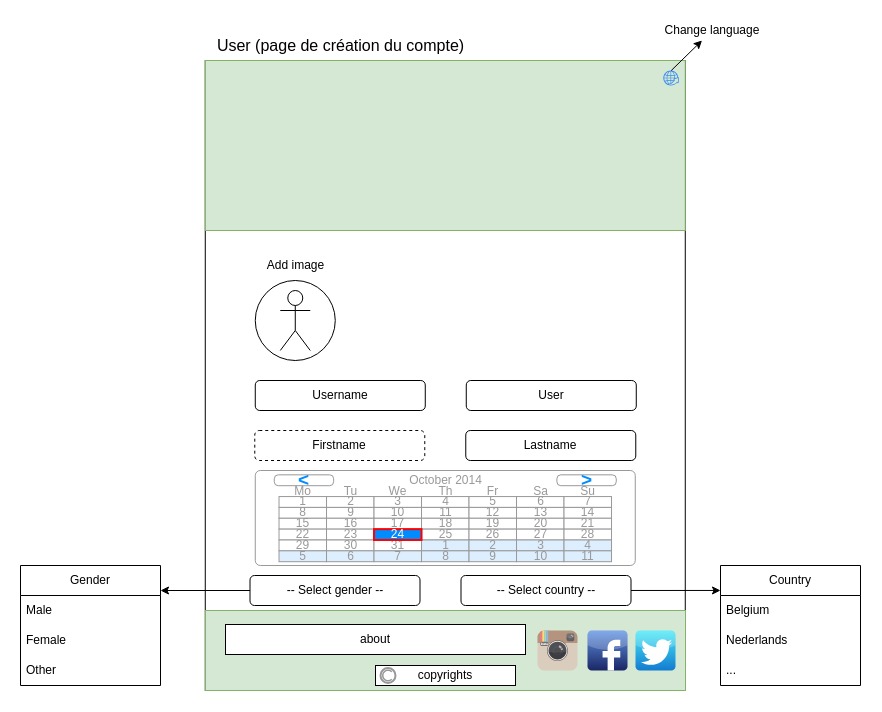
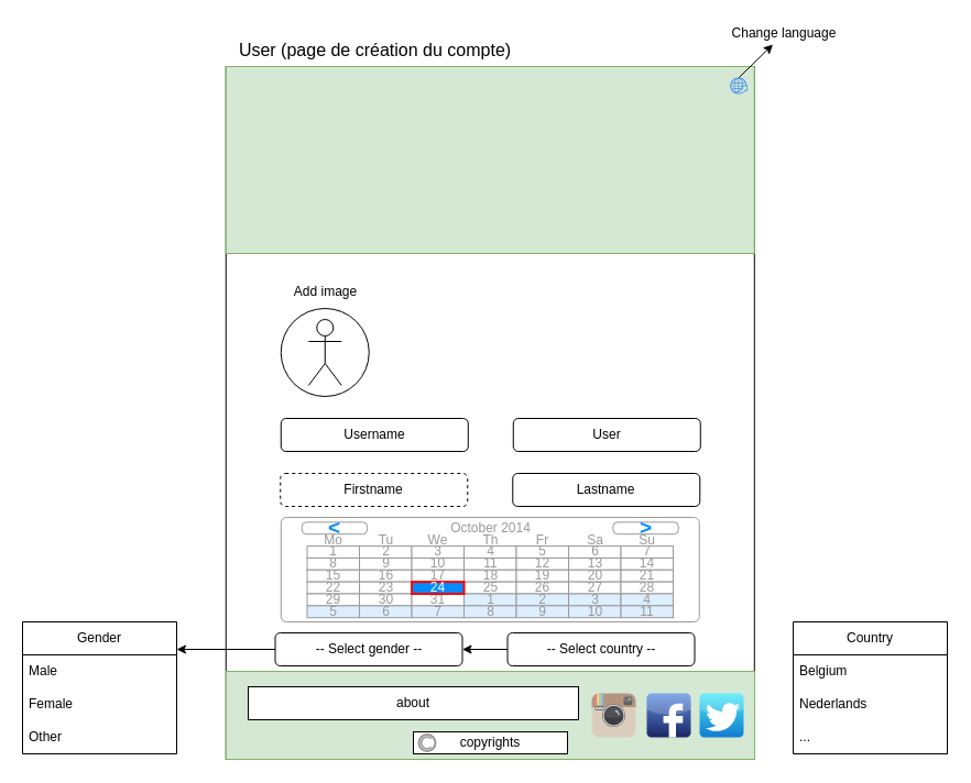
  <mxCell id="0" />
  <mxCell id="1" parent="0" />
  <mxCell id="2" value="" style="whiteSpace=wrap;html=1;" vertex="1" parent="1"><mxGeometry x="204.77" y="60" width="480" height="630" as="geometry" /></mxCell>
  <mxCell id="3" value="" style="rounded=0;whiteSpace=wrap;html=1;fillColor=#d5e8d4;strokeColor=#82b366;" vertex="1" parent="1"><mxGeometry x="204.77" y="60" width="480" height="170" as="geometry" /></mxCell>
  <mxCell id="4" value="" style="ellipse;whiteSpace=wrap;html=1;aspect=fixed;" vertex="1" parent="1"><mxGeometry x="254.77" y="280" width="80" height="80" as="geometry" /></mxCell>
  <mxCell id="5" value="" style="shape=umlActor;verticalLabelPosition=bottom;verticalAlign=top;html=1;outlineConnect=0;" vertex="1" parent="1"><mxGeometry x="279.77" y="290" width="30" height="60" as="geometry" /></mxCell>
  <mxCell id="6" value="&lt;font style=&quot;font-size: 16px;&quot;&gt;User (page de création du compte)&lt;/font&gt;" style="text;html=1;align=center;verticalAlign=middle;resizable=0;points=[];autosize=1;strokeColor=none;fillColor=none;" vertex="1" parent="1"><mxGeometry x="204.77" y="30" width="270" height="30" as="geometry" /></mxCell>
  <mxCell id="7" value="Add image" style="text;html=1;align=center;verticalAlign=middle;resizable=0;points=[];autosize=1;strokeColor=none;fillColor=none;" vertex="1" parent="1"><mxGeometry x="254.77" y="250" width="80" height="30" as="geometry" /></mxCell>
  <mxCell id="8" value="Username" style="rounded=1;whiteSpace=wrap;html=1;" vertex="1" parent="1"><mxGeometry x="254.77" y="380" width="170" height="30" as="geometry" /></mxCell>
  <mxCell id="9" value="User" style="rounded=1;whiteSpace=wrap;html=1;" vertex="1" parent="1"><mxGeometry x="465.77" y="380" width="170" height="30" as="geometry" /></mxCell>
  <mxCell id="10" value="-- Select gender --" style="rounded=1;whiteSpace=wrap;html=1;" vertex="1" parent="1"><mxGeometry x="249.5" y="575" width="170" height="30" as="geometry" /></mxCell>
  <mxCell id="11" value="-- Select country --" style="rounded=1;whiteSpace=wrap;html=1;" vertex="1" parent="1"><mxGeometry x="460.5" y="575" width="170" height="30" as="geometry" /></mxCell>
  <mxCell id="12" value="Gender" style="swimlane;fontStyle=0;childLayout=stackLayout;horizontal=1;startSize=30;horizontalStack=0;resizeParent=1;resizeParentMax=0;resizeLast=0;collapsible=1;marginBottom=0;whiteSpace=wrap;html=1;" vertex="1" parent="1"><mxGeometry x="20" y="565" width="140" height="120" as="geometry" /></mxCell>
  <mxCell id="13" value="Male" style="text;strokeColor=none;fillColor=none;align=left;verticalAlign=middle;spacingLeft=4;spacingRight=4;overflow=hidden;points=[[0,0.5],[1,0.5]];portConstraint=eastwest;rotatable=0;whiteSpace=wrap;html=1;" vertex="1" parent="12"><mxGeometry y="30" width="140" height="30" as="geometry" /></mxCell>
  <mxCell id="14" value="Female" style="text;strokeColor=none;fillColor=none;align=left;verticalAlign=middle;spacingLeft=4;spacingRight=4;overflow=hidden;points=[[0,0.5],[1,0.5]];portConstraint=eastwest;rotatable=0;whiteSpace=wrap;html=1;" vertex="1" parent="12"><mxGeometry y="60" width="140" height="30" as="geometry" /></mxCell>
  <mxCell id="15" value="Other" style="text;strokeColor=none;fillColor=none;align=left;verticalAlign=middle;spacingLeft=4;spacingRight=4;overflow=hidden;points=[[0,0.5],[1,0.5]];portConstraint=eastwest;rotatable=0;whiteSpace=wrap;html=1;" vertex="1" parent="12"><mxGeometry y="90" width="140" height="30" as="geometry" /></mxCell>
  <mxCell id="16" style="edgeStyle=none;html=1;" edge="1" parent="1" source="10"><mxGeometry relative="1" as="geometry"><mxPoint x="160" y="590" as="targetPoint" /></mxGeometry></mxCell>
  <mxCell id="17" value="Country" style="swimlane;fontStyle=0;childLayout=stackLayout;horizontal=1;startSize=30;horizontalStack=0;resizeParent=1;resizeParentMax=0;resizeLast=0;collapsible=1;marginBottom=0;whiteSpace=wrap;html=1;" vertex="1" parent="1"><mxGeometry x="720" y="565" width="140" height="120" as="geometry" /></mxCell>
  <mxCell id="18" value="Belgium" style="text;strokeColor=none;fillColor=none;align=left;verticalAlign=middle;spacingLeft=4;spacingRight=4;overflow=hidden;points=[[0,0.5],[1,0.5]];portConstraint=eastwest;rotatable=0;whiteSpace=wrap;html=1;" vertex="1" parent="17"><mxGeometry y="30" width="140" height="30" as="geometry" /></mxCell>
  <mxCell id="19" value="Nederlands" style="text;strokeColor=none;fillColor=none;align=left;verticalAlign=middle;spacingLeft=4;spacingRight=4;overflow=hidden;points=[[0,0.5],[1,0.5]];portConstraint=eastwest;rotatable=0;whiteSpace=wrap;html=1;" vertex="1" parent="17"><mxGeometry y="60" width="140" height="30" as="geometry" /></mxCell>
  <mxCell id="20" value="..." style="text;strokeColor=none;fillColor=none;align=left;verticalAlign=middle;spacingLeft=4;spacingRight=4;overflow=hidden;points=[[0,0.5],[1,0.5]];portConstraint=eastwest;rotatable=0;whiteSpace=wrap;html=1;" vertex="1" parent="17"><mxGeometry y="90" width="140" height="30" as="geometry" /></mxCell>
- <mxCell id="21" style="edgeStyle=none;html=1;entryX=0;entryY=0.208;entryDx=0;entryDy=0;entryPerimeter=0;" edge="1" parent="1" source="11" target="17"><mxGeometry relative="1" as="geometry" /></mxCell>
+ <mxCell id="21" style="edgeStyle=none;html=1;" edge="1" parent="1" source="11" target="10"><mxGeometry relative="1" as="geometry" /></mxCell>
  <mxCell id="22" value="Firstname" style="rounded=1;whiteSpace=wrap;html=1;dashed=1;" vertex="1" parent="1"><mxGeometry x="254.27" y="430" width="170" height="30" as="geometry" /></mxCell>
  <mxCell id="23" value="&lt;span style=&quot;color: rgb(0, 0, 0);&quot;&gt;Lastname&lt;/span&gt;" style="rounded=1;whiteSpace=wrap;html=1;" vertex="1" parent="1"><mxGeometry x="465.27" y="430" width="170" height="30" as="geometry" /></mxCell>
  <mxCell id="24" value="" style="strokeWidth=1;shadow=0;dashed=0;align=center;html=1;shape=mxgraph.mockup.forms.rrect;rSize=5;strokeColor=#999999;fillColor=#ffffff;" vertex="1" parent="1"><mxGeometry x="254.77" y="470" width="380" height="95" as="geometry" /></mxCell>
  <mxCell id="25" value="October 2014" style="strokeWidth=1;shadow=0;dashed=0;align=center;html=1;shape=mxgraph.mockup.forms.anchor;fontColor=#999999;" vertex="1" parent="24"><mxGeometry x="71.25" y="4.343" width="237.5" height="10.857" as="geometry" /></mxCell>
  <mxCell id="26" value="&lt;" style="strokeWidth=1;shadow=0;dashed=0;align=center;html=1;shape=mxgraph.mockup.forms.rrect;rSize=4;strokeColor=#999999;fontColor=#008cff;fontSize=19;fontStyle=1;" vertex="1" parent="24"><mxGeometry x="19" y="4.343" width="59.375" height="10.857" as="geometry" /></mxCell>
  <mxCell id="27" value="&gt;" style="strokeWidth=1;shadow=0;dashed=0;align=center;html=1;shape=mxgraph.mockup.forms.rrect;rSize=4;strokeColor=#999999;fontColor=#008cff;fontSize=19;fontStyle=1;" vertex="1" parent="24"><mxGeometry x="301.625" y="4.343" width="59.375" height="10.857" as="geometry" /></mxCell>
  <mxCell id="28" value="Mo" style="strokeWidth=1;shadow=0;dashed=0;align=center;html=1;shape=mxgraph.mockup.forms.anchor;fontColor=#999999;" vertex="1" parent="24"><mxGeometry x="23.75" y="15.2" width="47.5" height="10.857" as="geometry" /></mxCell>
  <mxCell id="29" value="Tu" style="strokeWidth=1;shadow=0;dashed=0;align=center;html=1;shape=mxgraph.mockup.forms.anchor;fontColor=#999999;" vertex="1" parent="24"><mxGeometry x="71.25" y="15.2" width="47.5" height="10.857" as="geometry" /></mxCell>
  <mxCell id="30" value="We" style="strokeWidth=1;shadow=0;dashed=0;align=center;html=1;shape=mxgraph.mockup.forms.anchor;fontColor=#999999;" vertex="1" parent="24"><mxGeometry x="118.75" y="15.2" width="47.5" height="10.857" as="geometry" /></mxCell>
  <mxCell id="31" value="Th" style="strokeWidth=1;shadow=0;dashed=0;align=center;html=1;shape=mxgraph.mockup.forms.anchor;fontColor=#999999;" vertex="1" parent="24"><mxGeometry x="166.25" y="15.2" width="47.5" height="10.857" as="geometry" /></mxCell>
  <mxCell id="32" value="Fr" style="strokeWidth=1;shadow=0;dashed=0;align=center;html=1;shape=mxgraph.mockup.forms.anchor;fontColor=#999999;" vertex="1" parent="24"><mxGeometry x="213.75" y="15.2" width="47.5" height="10.857" as="geometry" /></mxCell>
  <mxCell id="33" value="Sa" style="strokeWidth=1;shadow=0;dashed=0;align=center;html=1;shape=mxgraph.mockup.forms.anchor;fontColor=#999999;" vertex="1" parent="24"><mxGeometry x="261.25" y="15.2" width="47.5" height="10.857" as="geometry" /></mxCell>
  <mxCell id="34" value="Su" style="strokeWidth=1;shadow=0;dashed=0;align=center;html=1;shape=mxgraph.mockup.forms.anchor;fontColor=#999999;" vertex="1" parent="24"><mxGeometry x="308.75" y="15.2" width="47.5" height="10.857" as="geometry" /></mxCell>
  <mxCell id="35" value="1" style="strokeWidth=1;shadow=0;dashed=0;align=center;html=1;shape=mxgraph.mockup.forms.rrect;rSize=0;strokeColor=#999999;fontColor=#999999;" vertex="1" parent="24"><mxGeometry x="23.75" y="26.057" width="47.5" height="10.857" as="geometry" /></mxCell>
  <mxCell id="36" value="2" style="strokeWidth=1;shadow=0;dashed=0;align=center;html=1;shape=mxgraph.mockup.forms.rrect;rSize=0;strokeColor=#999999;fontColor=#999999;" vertex="1" parent="24"><mxGeometry x="71.25" y="26.057" width="47.5" height="10.857" as="geometry" /></mxCell>
  <mxCell id="37" value="3" style="strokeWidth=1;shadow=0;dashed=0;align=center;html=1;shape=mxgraph.mockup.forms.rrect;rSize=0;strokeColor=#999999;fontColor=#999999;" vertex="1" parent="24"><mxGeometry x="118.75" y="26.057" width="47.5" height="10.857" as="geometry" /></mxCell>
  <mxCell id="38" value="4" style="strokeWidth=1;shadow=0;dashed=0;align=center;html=1;shape=mxgraph.mockup.forms.rrect;rSize=0;strokeColor=#999999;fontColor=#999999;" vertex="1" parent="24"><mxGeometry x="166.25" y="26.057" width="47.5" height="10.857" as="geometry" /></mxCell>
  <mxCell id="39" value="5" style="strokeWidth=1;shadow=0;dashed=0;align=center;html=1;shape=mxgraph.mockup.forms.rrect;rSize=0;strokeColor=#999999;fontColor=#999999;" vertex="1" parent="24"><mxGeometry x="213.75" y="26.057" width="47.5" height="10.857" as="geometry" /></mxCell>
  <mxCell id="40" value="6" style="strokeWidth=1;shadow=0;dashed=0;align=center;html=1;shape=mxgraph.mockup.forms.rrect;rSize=0;strokeColor=#999999;fontColor=#999999;" vertex="1" parent="24"><mxGeometry x="261.25" y="26.057" width="47.5" height="10.857" as="geometry" /></mxCell>
  <mxCell id="41" value="7" style="strokeWidth=1;shadow=0;dashed=0;align=center;html=1;shape=mxgraph.mockup.forms.rrect;rSize=0;strokeColor=#999999;fontColor=#999999;" vertex="1" parent="24"><mxGeometry x="308.75" y="26.057" width="47.5" height="10.857" as="geometry" /></mxCell>
  <mxCell id="42" value="8" style="strokeWidth=1;shadow=0;dashed=0;align=center;html=1;shape=mxgraph.mockup.forms.rrect;rSize=0;strokeColor=#999999;fontColor=#999999;" vertex="1" parent="24"><mxGeometry x="23.75" y="36.914" width="47.5" height="10.857" as="geometry" /></mxCell>
  <mxCell id="43" value="9" style="strokeWidth=1;shadow=0;dashed=0;align=center;html=1;shape=mxgraph.mockup.forms.rrect;rSize=0;strokeColor=#999999;fontColor=#999999;" vertex="1" parent="24"><mxGeometry x="71.25" y="36.914" width="47.5" height="10.857" as="geometry" /></mxCell>
  <mxCell id="44" value="10" style="strokeWidth=1;shadow=0;dashed=0;align=center;html=1;shape=mxgraph.mockup.forms.rrect;rSize=0;strokeColor=#999999;fontColor=#999999;" vertex="1" parent="24"><mxGeometry x="118.75" y="36.914" width="47.5" height="10.857" as="geometry" /></mxCell>
  <mxCell id="45" value="11" style="strokeWidth=1;shadow=0;dashed=0;align=center;html=1;shape=mxgraph.mockup.forms.rrect;rSize=0;strokeColor=#999999;fontColor=#999999;" vertex="1" parent="24"><mxGeometry x="166.25" y="36.914" width="47.5" height="10.857" as="geometry" /></mxCell>
  <mxCell id="46" value="12" style="strokeWidth=1;shadow=0;dashed=0;align=center;html=1;shape=mxgraph.mockup.forms.rrect;rSize=0;strokeColor=#999999;fontColor=#999999;" vertex="1" parent="24"><mxGeometry x="213.75" y="36.914" width="47.5" height="10.857" as="geometry" /></mxCell>
  <mxCell id="47" value="13" style="strokeWidth=1;shadow=0;dashed=0;align=center;html=1;shape=mxgraph.mockup.forms.rrect;rSize=0;strokeColor=#999999;fontColor=#999999;" vertex="1" parent="24"><mxGeometry x="261.25" y="36.914" width="47.5" height="10.857" as="geometry" /></mxCell>
  <mxCell id="48" value="14" style="strokeWidth=1;shadow=0;dashed=0;align=center;html=1;shape=mxgraph.mockup.forms.rrect;rSize=0;strokeColor=#999999;fontColor=#999999;" vertex="1" parent="24"><mxGeometry x="308.75" y="36.914" width="47.5" height="10.857" as="geometry" /></mxCell>
  <mxCell id="49" value="15" style="strokeWidth=1;shadow=0;dashed=0;align=center;html=1;shape=mxgraph.mockup.forms.rrect;rSize=0;strokeColor=#999999;fontColor=#999999;" vertex="1" parent="24"><mxGeometry x="23.75" y="47.771" width="47.5" height="10.857" as="geometry" /></mxCell>
  <mxCell id="50" value="16" style="strokeWidth=1;shadow=0;dashed=0;align=center;html=1;shape=mxgraph.mockup.forms.rrect;rSize=0;strokeColor=#999999;fontColor=#999999;" vertex="1" parent="24"><mxGeometry x="71.25" y="47.771" width="47.5" height="10.857" as="geometry" /></mxCell>
  <mxCell id="51" value="17" style="strokeWidth=1;shadow=0;dashed=0;align=center;html=1;shape=mxgraph.mockup.forms.rrect;rSize=0;strokeColor=#999999;fontColor=#999999;" vertex="1" parent="24"><mxGeometry x="118.75" y="47.771" width="47.5" height="10.857" as="geometry" /></mxCell>
  <mxCell id="52" value="18" style="strokeWidth=1;shadow=0;dashed=0;align=center;html=1;shape=mxgraph.mockup.forms.rrect;rSize=0;strokeColor=#999999;fontColor=#999999;" vertex="1" parent="24"><mxGeometry x="166.25" y="47.771" width="47.5" height="10.857" as="geometry" /></mxCell>
  <mxCell id="53" value="19" style="strokeWidth=1;shadow=0;dashed=0;align=center;html=1;shape=mxgraph.mockup.forms.rrect;rSize=0;strokeColor=#999999;fontColor=#999999;" vertex="1" parent="24"><mxGeometry x="213.75" y="47.771" width="47.5" height="10.857" as="geometry" /></mxCell>
  <mxCell id="54" value="20" style="strokeWidth=1;shadow=0;dashed=0;align=center;html=1;shape=mxgraph.mockup.forms.rrect;rSize=0;strokeColor=#999999;fontColor=#999999;" vertex="1" parent="24"><mxGeometry x="261.25" y="47.771" width="47.5" height="10.857" as="geometry" /></mxCell>
  <mxCell id="55" value="21" style="strokeWidth=1;shadow=0;dashed=0;align=center;html=1;shape=mxgraph.mockup.forms.rrect;rSize=0;strokeColor=#999999;fontColor=#999999;" vertex="1" parent="24"><mxGeometry x="308.75" y="47.771" width="47.5" height="10.857" as="geometry" /></mxCell>
  <mxCell id="56" value="22" style="strokeWidth=1;shadow=0;dashed=0;align=center;html=1;shape=mxgraph.mockup.forms.rrect;rSize=0;strokeColor=#999999;fontColor=#999999;" vertex="1" parent="24"><mxGeometry x="23.75" y="58.629" width="47.5" height="10.857" as="geometry" /></mxCell>
  <mxCell id="57" value="23" style="strokeWidth=1;shadow=0;dashed=0;align=center;html=1;shape=mxgraph.mockup.forms.rrect;rSize=0;strokeColor=#999999;fontColor=#999999;" vertex="1" parent="24"><mxGeometry x="71.25" y="58.629" width="47.5" height="10.857" as="geometry" /></mxCell>
  <mxCell id="58" value="25" style="strokeWidth=1;shadow=0;dashed=0;align=center;html=1;shape=mxgraph.mockup.forms.rrect;rSize=0;strokeColor=#999999;fontColor=#999999;" vertex="1" parent="24"><mxGeometry x="166.25" y="58.629" width="47.5" height="10.857" as="geometry" /></mxCell>
  <mxCell id="59" value="26" style="strokeWidth=1;shadow=0;dashed=0;align=center;html=1;shape=mxgraph.mockup.forms.rrect;rSize=0;strokeColor=#999999;fontColor=#999999;" vertex="1" parent="24"><mxGeometry x="213.75" y="58.629" width="47.5" height="10.857" as="geometry" /></mxCell>
  <mxCell id="60" value="27" style="strokeWidth=1;shadow=0;dashed=0;align=center;html=1;shape=mxgraph.mockup.forms.rrect;rSize=0;strokeColor=#999999;fontColor=#999999;" vertex="1" parent="24"><mxGeometry x="261.25" y="58.629" width="47.5" height="10.857" as="geometry" /></mxCell>
  <mxCell id="61" value="28" style="strokeWidth=1;shadow=0;dashed=0;align=center;html=1;shape=mxgraph.mockup.forms.rrect;rSize=0;strokeColor=#999999;fontColor=#999999;" vertex="1" parent="24"><mxGeometry x="308.75" y="58.629" width="47.5" height="10.857" as="geometry" /></mxCell>
  <mxCell id="62" value="29" style="strokeWidth=1;shadow=0;dashed=0;align=center;html=1;shape=mxgraph.mockup.forms.rrect;rSize=0;strokeColor=#999999;fontColor=#999999;" vertex="1" parent="24"><mxGeometry x="23.75" y="69.486" width="47.5" height="10.857" as="geometry" /></mxCell>
  <mxCell id="63" value="30" style="strokeWidth=1;shadow=0;dashed=0;align=center;html=1;shape=mxgraph.mockup.forms.rrect;rSize=0;strokeColor=#999999;fontColor=#999999;" vertex="1" parent="24"><mxGeometry x="71.25" y="69.486" width="47.5" height="10.857" as="geometry" /></mxCell>
  <mxCell id="64" value="31" style="strokeWidth=1;shadow=0;dashed=0;align=center;html=1;shape=mxgraph.mockup.forms.rrect;rSize=0;strokeColor=#999999;fontColor=#999999;" vertex="1" parent="24"><mxGeometry x="118.75" y="69.486" width="47.5" height="10.857" as="geometry" /></mxCell>
  <mxCell id="65" value="1" style="strokeWidth=1;shadow=0;dashed=0;align=center;html=1;shape=mxgraph.mockup.forms.rrect;rSize=0;strokeColor=#999999;fontColor=#999999;fillColor=#ddeeff;" vertex="1" parent="24"><mxGeometry x="166.25" y="69.486" width="47.5" height="10.857" as="geometry" /></mxCell>
  <mxCell id="66" value="2" style="strokeWidth=1;shadow=0;dashed=0;align=center;html=1;shape=mxgraph.mockup.forms.rrect;rSize=0;strokeColor=#999999;fontColor=#999999;fillColor=#ddeeff;" vertex="1" parent="24"><mxGeometry x="213.75" y="69.486" width="47.5" height="10.857" as="geometry" /></mxCell>
  <mxCell id="67" value="3" style="strokeWidth=1;shadow=0;dashed=0;align=center;html=1;shape=mxgraph.mockup.forms.rrect;rSize=0;strokeColor=#999999;fontColor=#999999;fillColor=#ddeeff;" vertex="1" parent="24"><mxGeometry x="261.25" y="69.486" width="47.5" height="10.857" as="geometry" /></mxCell>
  <mxCell id="68" value="4" style="strokeWidth=1;shadow=0;dashed=0;align=center;html=1;shape=mxgraph.mockup.forms.rrect;rSize=0;strokeColor=#999999;fontColor=#999999;fillColor=#ddeeff;" vertex="1" parent="24"><mxGeometry x="308.75" y="69.486" width="47.5" height="10.857" as="geometry" /></mxCell>
  <mxCell id="69" value="5" style="strokeWidth=1;shadow=0;dashed=0;align=center;html=1;shape=mxgraph.mockup.forms.rrect;rSize=0;strokeColor=#999999;fontColor=#999999;fillColor=#ddeeff;" vertex="1" parent="24"><mxGeometry x="23.75" y="80.343" width="47.5" height="10.857" as="geometry" /></mxCell>
  <mxCell id="70" value="6" style="strokeWidth=1;shadow=0;dashed=0;align=center;html=1;shape=mxgraph.mockup.forms.rrect;rSize=0;strokeColor=#999999;fontColor=#999999;fillColor=#ddeeff;" vertex="1" parent="24"><mxGeometry x="71.25" y="80.343" width="47.5" height="10.857" as="geometry" /></mxCell>
  <mxCell id="71" value="7" style="strokeWidth=1;shadow=0;dashed=0;align=center;html=1;shape=mxgraph.mockup.forms.rrect;rSize=0;strokeColor=#999999;fontColor=#999999;fillColor=#ddeeff;" vertex="1" parent="24"><mxGeometry x="118.75" y="80.343" width="47.5" height="10.857" as="geometry" /></mxCell>
  <mxCell id="72" value="8" style="strokeWidth=1;shadow=0;dashed=0;align=center;html=1;shape=mxgraph.mockup.forms.rrect;rSize=0;strokeColor=#999999;fontColor=#999999;fillColor=#ddeeff;" vertex="1" parent="24"><mxGeometry x="166.25" y="80.343" width="47.5" height="10.857" as="geometry" /></mxCell>
  <mxCell id="73" value="9" style="strokeWidth=1;shadow=0;dashed=0;align=center;html=1;shape=mxgraph.mockup.forms.rrect;rSize=0;strokeColor=#999999;fontColor=#999999;fillColor=#ddeeff;" vertex="1" parent="24"><mxGeometry x="213.75" y="80.343" width="47.5" height="10.857" as="geometry" /></mxCell>
  <mxCell id="74" value="10" style="strokeWidth=1;shadow=0;dashed=0;align=center;html=1;shape=mxgraph.mockup.forms.rrect;rSize=0;strokeColor=#999999;fontColor=#999999;fillColor=#ddeeff;" vertex="1" parent="24"><mxGeometry x="261.25" y="80.343" width="47.5" height="10.857" as="geometry" /></mxCell>
  <mxCell id="75" value="11" style="strokeWidth=1;shadow=0;dashed=0;align=center;html=1;shape=mxgraph.mockup.forms.rrect;rSize=0;strokeColor=#999999;fontColor=#999999;fillColor=#ddeeff;" vertex="1" parent="24"><mxGeometry x="308.75" y="80.343" width="47.5" height="10.857" as="geometry" /></mxCell>
  <mxCell id="76" value="24" style="strokeWidth=1;shadow=0;dashed=0;align=center;html=1;shape=mxgraph.mockup.forms.rrect;rSize=0;strokeColor=#ff0000;fontColor=#ffffff;strokeWidth=2;fillColor=#008cff;" vertex="1" parent="24"><mxGeometry x="118.75" y="58.629" width="47.5" height="10.857" as="geometry" /></mxCell>
  <mxCell id="77" value="" style="sketch=0;html=1;aspect=fixed;strokeColor=none;shadow=0;fillColor=#3B8DF1;verticalAlign=top;labelPosition=center;verticalLabelPosition=bottom;shape=mxgraph.gcp2.globe_world" vertex="1" parent="1"><mxGeometry x="662.77" y="70" width="15.79" height="15" as="geometry" /></mxCell>
  <mxCell id="78" value="" style="endArrow=classic;html=1;" edge="1" parent="1" target="79"><mxGeometry width="50" height="50" relative="1" as="geometry"><mxPoint x="670.77" y="70" as="sourcePoint" /><mxPoint x="720.77" as="targetPoint" y="20" /></mxGeometry></mxCell>
  <mxCell id="79" value="Change language" style="text;html=1;align=center;verticalAlign=middle;whiteSpace=wrap;rounded=0;" vertex="1" parent="1"><mxGeometry x="662.77" width="98" height="20" as="geometry" y="20" /></mxCell>
  <mxCell id="80" value="" style="rounded=0;whiteSpace=wrap;html=1;fillColor=#d5e8d4;strokeColor=#82b366;" vertex="1" parent="1"><mxGeometry x="205" y="610" width="480" height="80" as="geometry" /></mxCell>
  <mxCell id="81" value="copyrights" style="rounded=0;whiteSpace=wrap;html=1;" vertex="1" parent="1"><mxGeometry x="375" y="665" width="140" height="20" as="geometry" /></mxCell>
  <mxCell id="82" value="about" style="rounded=0;whiteSpace=wrap;html=1;" vertex="1" parent="1"><mxGeometry x="225" y="624" width="300" height="30" as="geometry" /></mxCell>
  <mxCell id="83" value="" style="dashed=0;outlineConnect=0;html=1;align=center;labelPosition=center;verticalLabelPosition=bottom;verticalAlign=top;shape=mxgraph.webicons.facebook;fillColor=#6294E4;gradientColor=#1A2665" vertex="1" parent="1"><mxGeometry x="587" y="630" width="40" height="40" as="geometry" /></mxCell>
  <mxCell id="84" value="" style="dashed=0;outlineConnect=0;html=1;align=center;labelPosition=center;verticalLabelPosition=bottom;verticalAlign=top;shape=mxgraph.weblogos.instagram;fillColor=#6FC0E4;gradientColor=#1E305B" vertex="1" parent="1"><mxGeometry x="537" y="630" width="40" height="40" as="geometry" /></mxCell>
  <mxCell id="85" value="" style="dashed=0;outlineConnect=0;html=1;align=center;labelPosition=center;verticalLabelPosition=bottom;verticalAlign=top;shape=mxgraph.webicons.twitter;fillColor=#49EAF7;strokeColor=none;gradientColor=#137BD0;" vertex="1" parent="1"><mxGeometry x="635" y="630" width="40" height="40" as="geometry" /></mxCell>
  <mxCell id="86" value="" style="strokeColor=#999999;verticalLabelPosition=bottom;shadow=0;dashed=0;verticalAlign=top;strokeWidth=2;html=1;shape=mxgraph.mockup.misc.copyrightIcon;" vertex="1" parent="1"><mxGeometry x="380" y="667.5" width="15" height="15" as="geometry" /></mxCell>
